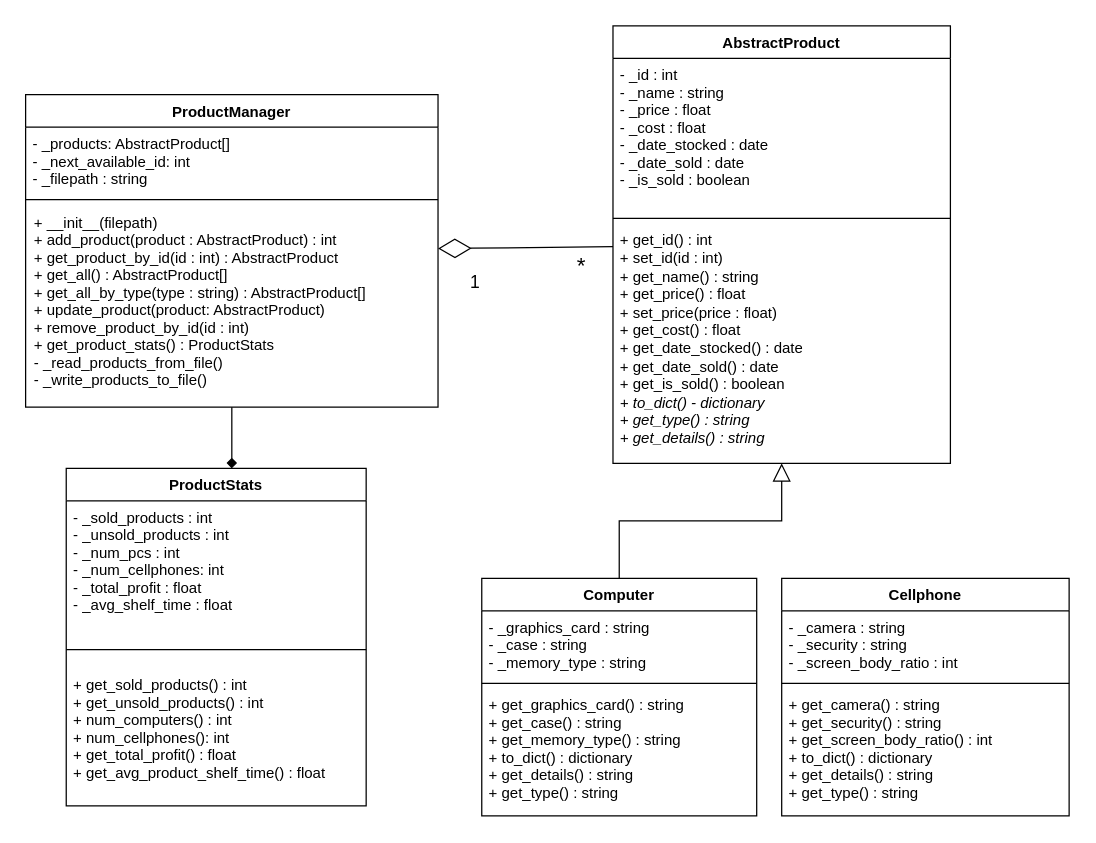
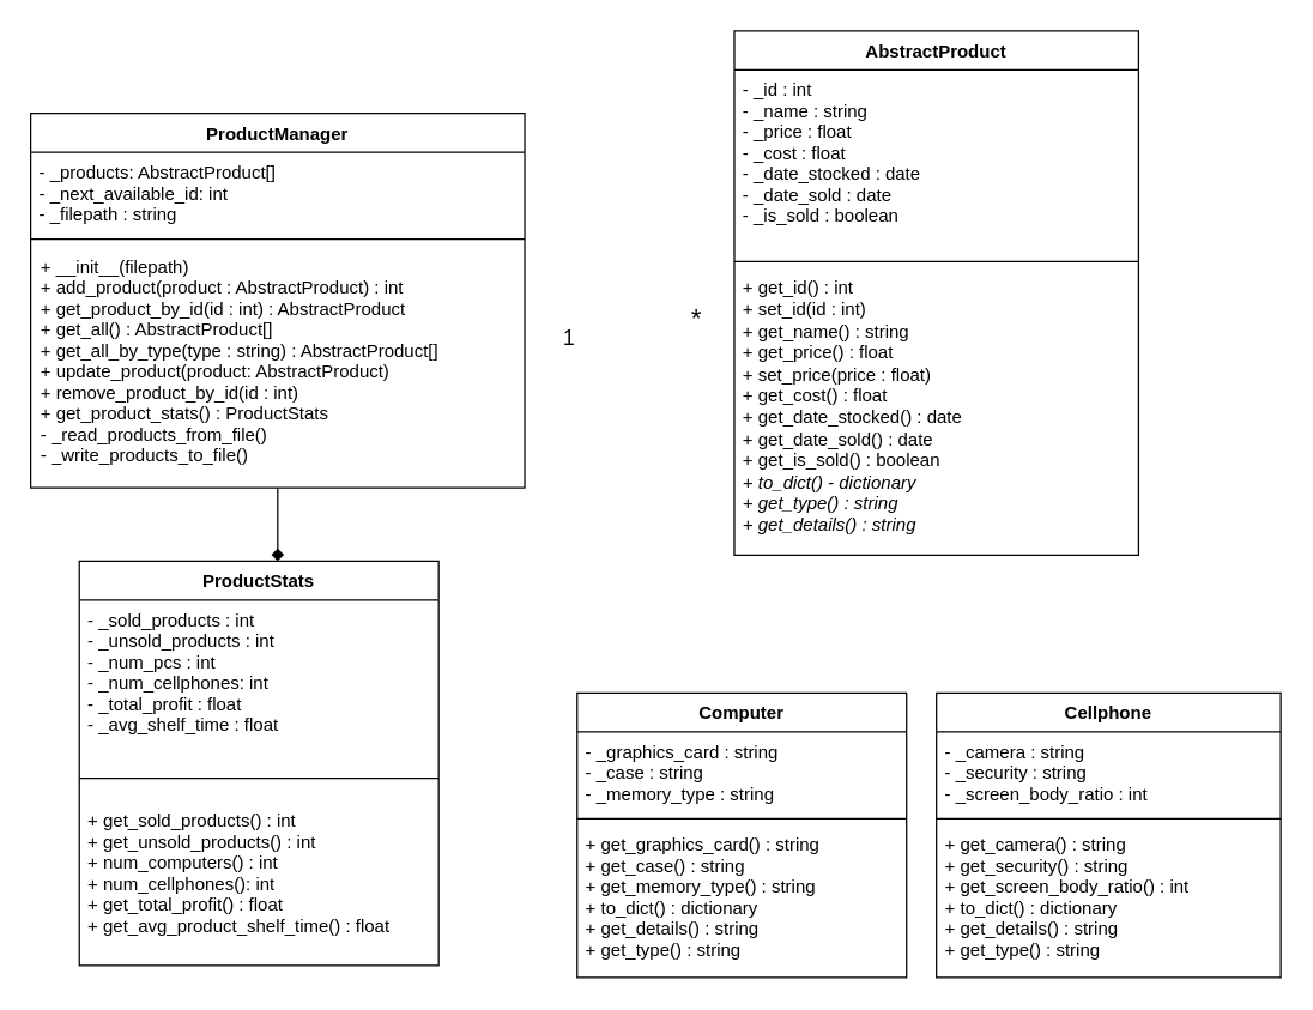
  <mxCell id="0" />
  <mxCell id="1" parent="0" />
  <mxCell id="2" value="ProductManager" style="swimlane;fontStyle=1;align=center;verticalAlign=top;childLayout=stackLayout;horizontal=1;startSize=26;horizontalStack=0;resizeParent=1;resizeParentMax=0;resizeLast=0;collapsible=1;marginBottom=0;" parent="1" vertex="1"><mxGeometry x="20" y="75" width="330" height="250" as="geometry" /></mxCell>
  <mxCell id="3" value="- _products: AbstractProduct[]&#10;- _next_available_id: int&#10;- _filepath : string" style="text;strokeColor=none;fillColor=none;align=left;verticalAlign=top;spacingLeft=4;spacingRight=4;overflow=hidden;rotatable=0;points=[[0,0.5],[1,0.5]];portConstraint=eastwest;" parent="2" vertex="1"><mxGeometry y="26" width="330" height="54" as="geometry" /></mxCell>
  <mxCell id="4" value="" style="line;strokeWidth=1;fillColor=none;align=left;verticalAlign=middle;spacingTop=-1;spacingLeft=3;spacingRight=3;rotatable=0;labelPosition=right;points=[];portConstraint=eastwest;" parent="2" vertex="1"><mxGeometry y="80" width="330" height="8" as="geometry" /></mxCell>
  <mxCell id="5" value="+ __init__(filepath)&#10;+ add_product(product : AbstractProduct) : int&#10;+ get_product_by_id(id : int) : AbstractProduct&#10;+ get_all() : AbstractProduct[]  &#10;+ get_all_by_type(type : string) : AbstractProduct[]&#10;+ update_product(product: AbstractProduct) &#10;+ remove_product_by_id(id : int)&#10;+ get_product_stats() : ProductStats&#10;- _read_products_from_file()&#10;- _write_products_to_file()" style="text;strokeColor=none;fillColor=none;align=left;verticalAlign=top;spacingLeft=4;spacingRight=4;overflow=hidden;rotatable=0;points=[[0,0.5],[1,0.5]];portConstraint=eastwest;spacing=3;" parent="2" vertex="1"><mxGeometry y="88" width="330" height="162" as="geometry" /></mxCell>
  <mxCell id="6" value="ProductStats" style="swimlane;fontStyle=1;align=center;verticalAlign=top;childLayout=stackLayout;horizontal=1;startSize=26;horizontalStack=0;resizeParent=1;resizeParentMax=0;resizeLast=0;collapsible=1;marginBottom=0;" parent="1" vertex="1"><mxGeometry x="52.5" y="374" width="240" height="270" as="geometry" /></mxCell>
  <mxCell id="7" value="- _sold_products : int&#10;- _unsold_products : int&#10;- _num_pcs : int&#10;- _num_cellphones: int&#10;- _total_profit : float&#10;- _avg_shelf_time : float " style="text;strokeColor=none;fillColor=none;align=left;verticalAlign=top;spacingLeft=4;spacingRight=4;overflow=hidden;rotatable=0;points=[[0,0.5],[1,0.5]];portConstraint=eastwest;" parent="6" vertex="1"><mxGeometry y="26" width="240" height="104" as="geometry" /></mxCell>
  <mxCell id="8" value="" style="line;strokeWidth=1;fillColor=none;align=left;verticalAlign=middle;spacingTop=-1;spacingLeft=3;spacingRight=3;rotatable=0;labelPosition=right;points=[];portConstraint=eastwest;" parent="6" vertex="1"><mxGeometry y="130" width="240" height="30" as="geometry" /></mxCell>
  <mxCell id="9" value="+ get_sold_products() : int&#10;+ get_unsold_products() : int&#10;+ num_computers() : int&#10;+ num_cellphones(): int&#10;+ get_total_profit() : float&#10;+ get_avg_product_shelf_time() : float" style="text;strokeColor=none;fillColor=none;align=left;verticalAlign=top;spacingLeft=4;spacingRight=4;overflow=hidden;rotatable=0;points=[[0,0.5],[1,0.5]];portConstraint=eastwest;" parent="6" vertex="1"><mxGeometry y="160" width="240" height="110" as="geometry" /></mxCell>
  <mxCell id="10" value="AbstractProduct" style="swimlane;fontStyle=1;align=center;verticalAlign=top;childLayout=stackLayout;horizontal=1;startSize=26;horizontalStack=0;resizeParent=1;resizeParentMax=0;resizeLast=0;collapsible=1;marginBottom=0;" parent="1" vertex="1"><mxGeometry x="490" y="20" width="270" height="350" as="geometry" /></mxCell>
  <mxCell id="11" value="- _id : int&#10;- _name : string&#10;- _price : float&#10;- _cost : float&#10;- _date_stocked : date&#10;- _date_sold : date&#10;- _is_sold : boolean" style="text;strokeColor=none;fillColor=none;align=left;verticalAlign=top;spacingLeft=4;spacingRight=4;overflow=hidden;rotatable=0;points=[[0,0.5],[1,0.5]];portConstraint=eastwest;" parent="10" vertex="1"><mxGeometry y="26" width="270" height="124" as="geometry" /></mxCell>
  <mxCell id="12" value="" style="line;strokeWidth=1;fillColor=none;align=left;verticalAlign=middle;spacingTop=-1;spacingLeft=3;spacingRight=3;rotatable=0;labelPosition=right;points=[];portConstraint=eastwest;" parent="10" vertex="1"><mxGeometry y="150" width="270" height="8" as="geometry" /></mxCell>
  <mxCell id="13" value="+ get_id() : int&lt;br&gt;+ set_id(id : int)&lt;br&gt;+ get_name() : string&lt;br&gt;+ get_price() : float&lt;br&gt;+ set_price(price : float)&lt;br&gt;+ get_cost() : float&lt;br&gt;+ get_date_stocked() : date&lt;br&gt;+ get_date_sold() : date&lt;br&gt;+ get_is_sold() : boolean&lt;br&gt;&lt;i&gt;+ to_dict() - dictionary&lt;br&gt;+ get_type() : string&lt;br&gt;+ get_details() : string&lt;/i&gt;" style="text;strokeColor=none;fillColor=none;align=left;verticalAlign=top;spacingLeft=4;spacingRight=4;overflow=hidden;rotatable=0;points=[[0,0.5],[1,0.5]];portConstraint=eastwest;html=1;" parent="10" vertex="1"><mxGeometry y="158" width="270" height="192" as="geometry" /></mxCell>
  <mxCell id="14" value="Computer" style="swimlane;fontStyle=1;align=center;verticalAlign=top;childLayout=stackLayout;horizontal=1;startSize=26;horizontalStack=0;resizeParent=1;resizeParentMax=0;resizeLast=0;collapsible=1;marginBottom=0;" parent="1" vertex="1"><mxGeometry x="385" y="462" width="220" height="190" as="geometry" /></mxCell>
  <mxCell id="15" value="- _graphics_card : string&#10;- _case : string&#10;- _memory_type : string" style="text;strokeColor=none;fillColor=none;align=left;verticalAlign=top;spacingLeft=4;spacingRight=4;overflow=hidden;rotatable=0;points=[[0,0.5],[1,0.5]];portConstraint=eastwest;" parent="14" vertex="1"><mxGeometry y="26" width="220" height="54" as="geometry" /></mxCell>
  <mxCell id="16" value="" style="line;strokeWidth=1;fillColor=none;align=left;verticalAlign=middle;spacingTop=-1;spacingLeft=3;spacingRight=3;rotatable=0;labelPosition=right;points=[];portConstraint=eastwest;" parent="14" vertex="1"><mxGeometry y="80" width="220" height="8" as="geometry" /></mxCell>
  <mxCell id="17" value="+ get_graphics_card() : string&#10;+ get_case() : string&#10;+ get_memory_type() : string&#10;+ to_dict() : dictionary&#10;+ get_details() : string&#10;+ get_type() : string" style="text;strokeColor=none;fillColor=none;align=left;verticalAlign=top;spacingLeft=4;spacingRight=4;overflow=hidden;rotatable=0;points=[[0,0.5],[1,0.5]];portConstraint=eastwest;" parent="14" vertex="1"><mxGeometry y="88" width="220" height="102" as="geometry" /></mxCell>
  <mxCell id="18" value="Cellphone" style="swimlane;fontStyle=1;align=center;verticalAlign=top;childLayout=stackLayout;horizontal=1;startSize=26;horizontalStack=0;resizeParent=1;resizeParentMax=0;resizeLast=0;collapsible=1;marginBottom=0;" parent="1" vertex="1"><mxGeometry x="625" y="462" width="230" height="190" as="geometry" /></mxCell>
  <mxCell id="19" value="- _camera : string&#10;- _security : string&#10;- _screen_body_ratio : int" style="text;strokeColor=none;fillColor=none;align=left;verticalAlign=top;spacingLeft=4;spacingRight=4;overflow=hidden;rotatable=0;points=[[0,0.5],[1,0.5]];portConstraint=eastwest;" parent="18" vertex="1"><mxGeometry y="26" width="230" height="54" as="geometry" /></mxCell>
  <mxCell id="20" value="" style="line;strokeWidth=1;fillColor=none;align=left;verticalAlign=middle;spacingTop=-1;spacingLeft=3;spacingRight=3;rotatable=0;labelPosition=right;points=[];portConstraint=eastwest;" parent="18" vertex="1"><mxGeometry y="80" width="230" height="8" as="geometry" /></mxCell>
  <mxCell id="21" value="+ get_camera() : string&#10;+ get_security() : string&#10;+ get_screen_body_ratio() : int&#10;+ to_dict() : dictionary&#10;+ get_details() : string&#10;+ get_type() : string" style="text;strokeColor=none;fillColor=none;align=left;verticalAlign=top;spacingLeft=4;spacingRight=4;overflow=hidden;rotatable=0;points=[[0,0.5],[1,0.5]];portConstraint=eastwest;" parent="18" vertex="1"><mxGeometry y="88" width="230" height="102" as="geometry" /></mxCell>
  <mxCell id="22" value="" style="endArrow=diamond;html=1;edgeStyle=orthogonalEdgeStyle;" parent="1" source="2" target="6" edge="1"><mxGeometry relative="1" as="geometry"><mxPoint x="110" y="242" as="sourcePoint" /><mxPoint x="270" y="242" as="targetPoint" /><Array as="points"><mxPoint x="185" y="232" /><mxPoint x="185" y="232" /></Array></mxGeometry></mxCell>
- <mxCell id="23" value="" style="endArrow=diamondThin;endFill=0;endSize=24;html=1;" parent="1" source="10" target="2" edge="1"><mxGeometry width="160" relative="1" as="geometry"><mxPoint x="360" y="202" as="sourcePoint" /><mxPoint x="520" y="202" as="targetPoint" /></mxGeometry></mxCell>
- <mxCell id="24" value="" style="endArrow=block;endFill=0;endSize=12;html=1;edgeStyle=orthogonalEdgeStyle;rounded=0;" parent="1" source="14" target="10" edge="1"><mxGeometry width="160" relative="1" as="geometry"><mxPoint x="320" y="482" as="sourcePoint" /><mxPoint x="480" y="482" as="targetPoint" /></mxGeometry></mxCell>
  <mxCell id="25" value="&lt;font style=&quot;font-size: 14px&quot;&gt;1&lt;/font&gt;" style="text;html=1;strokeColor=none;fillColor=none;align=center;verticalAlign=middle;whiteSpace=wrap;rounded=0;" parent="1" vertex="1"><mxGeometry x="365" y="215" width="30" height="20" as="geometry" /></mxCell>
  <mxCell id="26" value="&lt;font style=&quot;font-size: 18px&quot;&gt;*&lt;/font&gt;" style="text;html=1;strokeColor=none;fillColor=none;align=center;verticalAlign=middle;whiteSpace=wrap;rounded=0;" parent="1" vertex="1"><mxGeometry x="445" y="199" width="40" height="26" as="geometry" /></mxCell>
